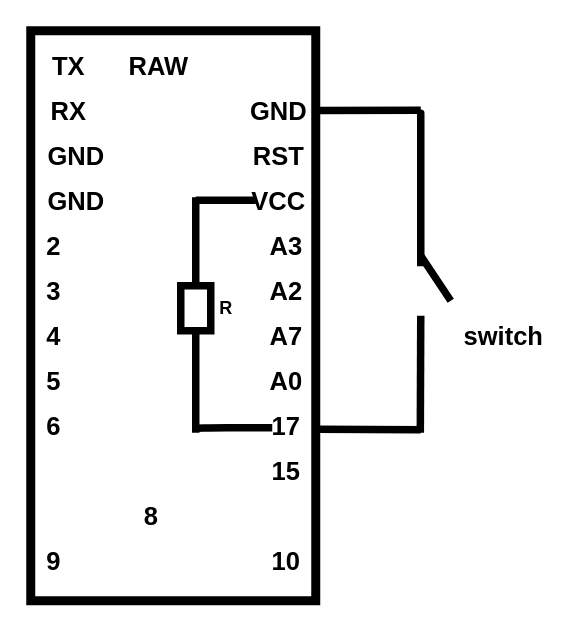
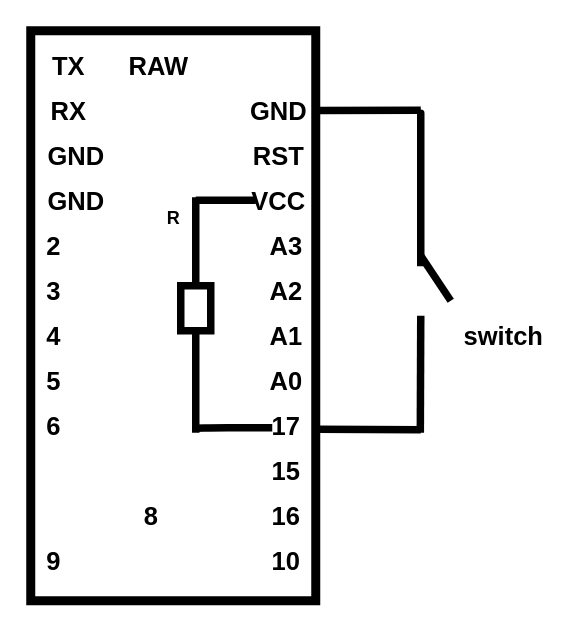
  <mxCell id="0" />
  <mxCell id="1" parent="0" />
  <mxCell id="2" value="" style="rounded=0;whiteSpace=wrap;html=1;strokeWidth=6;fontStyle=1;fontSize=17;" vertex="1" parent="1"><mxGeometry x="20" y="20" width="190" height="380" as="geometry" /></mxCell>
  <mxCell id="3" value="10&lt;br style=&quot;font-size: 17px;&quot;&gt;" style="text;html=1;align=center;verticalAlign=middle;resizable=0;points=[];autosize=1;fontStyle=1;fontSize=17;" vertex="1" parent="1"><mxGeometry x="175" y="360" width="30" height="30" as="geometry" /></mxCell>
+ <mxCell id="4" value="16" style="text;html=1;align=center;verticalAlign=middle;resizable=0;points=[];autosize=1;fontStyle=1;fontSize=17;" vertex="1" parent="1"><mxGeometry x="175" y="330" width="30" height="30" as="geometry" /></mxCell>
  <mxCell id="5" value="15" style="text;html=1;align=center;verticalAlign=middle;resizable=0;points=[];autosize=1;fontStyle=1;fontSize=17;" vertex="1" parent="1"><mxGeometry x="175" y="300" width="30" height="30" as="geometry" /></mxCell>
  <mxCell id="6" value="17" style="text;html=1;align=center;verticalAlign=middle;resizable=0;points=[];autosize=1;fontStyle=1;fontSize=17;" vertex="1" parent="1"><mxGeometry x="175" y="270" width="30" height="30" as="geometry" /></mxCell>
  <mxCell id="7" value="A0" style="text;html=1;align=center;verticalAlign=middle;resizable=0;points=[];autosize=1;fontStyle=1;fontSize=17;" vertex="1" parent="1"><mxGeometry x="170" y="240" width="40" height="30" as="geometry" /></mxCell>
- <mxCell id="8" value="A7" style="text;html=1;align=center;verticalAlign=middle;resizable=0;points=[];autosize=1;fontStyle=1;fontSize=17;" vertex="1" parent="1"><mxGeometry x="170" y="210" width="40" height="30" as="geometry" /></mxCell>
+ <mxCell id="8" value="A1" style="text;html=1;align=center;verticalAlign=middle;resizable=0;points=[];autosize=1;fontStyle=1;fontSize=17;" vertex="1" parent="1"><mxGeometry x="170" y="210" width="40" height="30" as="geometry" /></mxCell>
  <mxCell id="9" value="A2" style="text;html=1;align=center;verticalAlign=middle;resizable=0;points=[];autosize=1;fontStyle=1;fontSize=17;" vertex="1" parent="1"><mxGeometry x="170" y="180" width="40" height="30" as="geometry" /></mxCell>
  <mxCell id="10" value="A3" style="text;html=1;align=center;verticalAlign=middle;resizable=0;points=[];autosize=1;fontStyle=1;fontSize=17;" vertex="1" parent="1"><mxGeometry x="170" y="150" width="40" height="30" as="geometry" /></mxCell>
  <mxCell id="11" value="VCC" style="text;html=1;align=center;verticalAlign=middle;resizable=0;points=[];autosize=1;fontStyle=1;fontSize=17;" vertex="1" parent="1"><mxGeometry x="160" y="120" width="50" height="30" as="geometry" /></mxCell>
  <mxCell id="12" value="RST" style="text;html=1;align=center;verticalAlign=middle;resizable=0;points=[];autosize=1;fontStyle=1;fontSize=17;" vertex="1" parent="1"><mxGeometry x="160" y="90" width="50" height="30" as="geometry" /></mxCell>
  <mxCell id="13" value="GND" style="text;html=1;align=center;verticalAlign=middle;resizable=0;points=[];autosize=1;fontStyle=1;fontSize=17;" vertex="1" parent="1"><mxGeometry x="160" y="60" width="50" height="30" as="geometry" /></mxCell>
  <mxCell id="14" value="RAW" style="text;html=1;align=center;verticalAlign=middle;resizable=0;points=[];autosize=1;fontStyle=1;fontSize=17;" vertex="1" parent="1"><mxGeometry x="75" y="30" width="60" height="30" as="geometry" /></mxCell>
  <mxCell id="15" value="" style="endArrow=none;html=1;strokeWidth=5;" edge="1" parent="1" source="36"><mxGeometry width="50" height="50" relative="1" as="geometry"><mxPoint x="130" y="229" as="sourcePoint" /><mxPoint x="130" y="131" as="targetPoint" /></mxGeometry></mxCell>
  <mxCell id="16" value="9" style="text;html=1;align=center;verticalAlign=middle;resizable=0;points=[];autosize=1;fontStyle=1;fontSize=17;" vertex="1" parent="1"><mxGeometry x="25" y="360" width="20" height="30" as="geometry" /></mxCell>
  <mxCell id="17" value="8" style="text;html=1;align=center;verticalAlign=middle;resizable=0;points=[];autosize=1;fontStyle=1;fontSize=17;" vertex="1" parent="1"><mxGeometry x="90" y="330" width="20" height="30" as="geometry" /></mxCell>
  <mxCell id="18" value="6" style="text;html=1;align=center;verticalAlign=middle;resizable=0;points=[];autosize=1;fontStyle=1;fontSize=17;" vertex="1" parent="1"><mxGeometry x="25" y="270" width="20" height="30" as="geometry" /></mxCell>
  <mxCell id="19" value="5" style="text;html=1;align=center;verticalAlign=middle;resizable=0;points=[];autosize=1;fontStyle=1;fontSize=17;" vertex="1" parent="1"><mxGeometry x="25" y="240" width="20" height="30" as="geometry" /></mxCell>
  <mxCell id="20" value="4" style="text;html=1;align=center;verticalAlign=middle;resizable=0;points=[];autosize=1;fontStyle=1;fontSize=17;" vertex="1" parent="1"><mxGeometry x="25" y="210" width="20" height="30" as="geometry" /></mxCell>
  <mxCell id="21" value="3" style="text;html=1;align=center;verticalAlign=middle;resizable=0;points=[];autosize=1;fontStyle=1;fontSize=17;" vertex="1" parent="1"><mxGeometry x="25" y="180" width="20" height="30" as="geometry" /></mxCell>
  <mxCell id="22" value="2" style="text;html=1;align=center;verticalAlign=middle;resizable=0;points=[];autosize=1;fontStyle=1;fontSize=17;" vertex="1" parent="1"><mxGeometry x="25" y="150" width="20" height="30" as="geometry" /></mxCell>
  <mxCell id="23" value="GND" style="text;html=1;align=center;verticalAlign=middle;resizable=0;points=[];autosize=1;fontStyle=1;fontSize=17;" vertex="1" parent="1"><mxGeometry x="25" y="120" width="50" height="30" as="geometry" /></mxCell>
  <mxCell id="24" value="GND" style="text;html=1;align=center;verticalAlign=middle;resizable=0;points=[];autosize=1;fontStyle=1;fontSize=17;" vertex="1" parent="1"><mxGeometry x="25" y="90" width="50" height="30" as="geometry" /></mxCell>
  <mxCell id="25" value="RX" style="text;html=1;align=center;verticalAlign=middle;resizable=0;points=[];autosize=1;fontStyle=1;fontSize=17;" vertex="1" parent="1"><mxGeometry x="25" y="60" width="40" height="30" as="geometry" /></mxCell>
  <mxCell id="26" value="TX" style="text;html=1;align=center;verticalAlign=middle;resizable=0;points=[];autosize=1;fontStyle=1;fontSize=17;" vertex="1" parent="1"><mxGeometry x="25" y="30" width="40" height="30" as="geometry" /></mxCell>
  <mxCell id="27" value="" style="endArrow=none;html=1;fontSize=17;strokeWidth=5;" edge="1" parent="1"><mxGeometry width="50" height="50" relative="1" as="geometry"><mxPoint x="130" y="285.05" as="sourcePoint" /><mxPoint x="181" y="284.71" as="targetPoint" /><Array as="points"><mxPoint x="141" y="284.71" /></Array></mxGeometry></mxCell>
- <mxCell id="28" value="R" style="text;html=1;align=center;verticalAlign=middle;resizable=0;points=[];autosize=1;strokeWidth=5;fontStyle=1" vertex="1" parent="1"><mxGeometry x="140" y="195" width="20" height="20" as="geometry" /></mxCell>
+ <mxCell id="28" value="R" style="text;html=1;align=center;verticalAlign=middle;resizable=0;points=[];autosize=1;strokeWidth=5;fontStyle=1" vertex="1" parent="1"><mxGeometry x="105" y="135" width="20" height="20" as="geometry" /></mxCell>
  <mxCell id="29" value="" style="endArrow=none;html=1;strokeWidth=5;" edge="1" parent="1"><mxGeometry width="50" height="50" relative="1" as="geometry"><mxPoint x="279.71" y="288" as="sourcePoint" /><mxPoint x="280" y="210" as="targetPoint" /></mxGeometry></mxCell>
  <mxCell id="30" value="" style="endArrow=none;html=1;strokeWidth=5;" edge="1" parent="1"><mxGeometry width="50" height="50" relative="1" as="geometry"><mxPoint x="300" y="200" as="sourcePoint" /><mxPoint x="280" y="170" as="targetPoint" /></mxGeometry></mxCell>
  <mxCell id="31" value="" style="endArrow=none;html=1;strokeWidth=5;" edge="1" parent="1"><mxGeometry width="50" height="50" relative="1" as="geometry"><mxPoint x="280" y="170" as="sourcePoint" /><mxPoint x="280" y="177" as="targetPoint" /><Array as="points"><mxPoint x="280" y="70" /></Array></mxGeometry></mxCell>
  <mxCell id="32" value="" style="endArrow=none;html=1;fontSize=17;strokeWidth=5;" edge="1" parent="1"><mxGeometry width="50" height="50" relative="1" as="geometry"><mxPoint x="170" y="133" as="sourcePoint" /><mxPoint x="130" y="133" as="targetPoint" /></mxGeometry></mxCell>
  <mxCell id="33" value="" style="endArrow=none;html=1;exitX=1.007;exitY=0.699;exitDx=0;exitDy=0;exitPerimeter=0;fontStyle=0;strokeWidth=5;" edge="1" parent="1" source="2"><mxGeometry width="50" height="50" relative="1" as="geometry"><mxPoint x="90" y="410" as="sourcePoint" /><mxPoint x="280" y="286" as="targetPoint" /></mxGeometry></mxCell>
  <mxCell id="34" value="" style="endArrow=none;html=1;strokeWidth=5;exitX=1.014;exitY=0.438;exitDx=0;exitDy=0;exitPerimeter=0;" edge="1" parent="1" source="13"><mxGeometry width="50" height="50" relative="1" as="geometry"><mxPoint x="90" y="200" as="sourcePoint" /><mxPoint x="280" y="73" as="targetPoint" /></mxGeometry></mxCell>
  <mxCell id="35" value="switch" style="text;html=1;align=center;verticalAlign=middle;resizable=0;points=[];autosize=1;fontSize=17;fontStyle=1" vertex="1" parent="1"><mxGeometry x="300" y="210" width="70" height="30" as="geometry" /></mxCell>
  <mxCell id="36" value="" style="rounded=0;whiteSpace=wrap;html=1;strokeWidth=5;" vertex="1" parent="1"><mxGeometry x="120" y="190" width="20" height="30" as="geometry" /></mxCell>
  <mxCell id="37" value="" style="endArrow=none;html=1;strokeWidth=5;" edge="1" parent="1" target="36"><mxGeometry width="50" height="50" relative="1" as="geometry"><mxPoint x="130" y="288" as="sourcePoint" /><mxPoint x="130" y="131" as="targetPoint" /></mxGeometry></mxCell>
